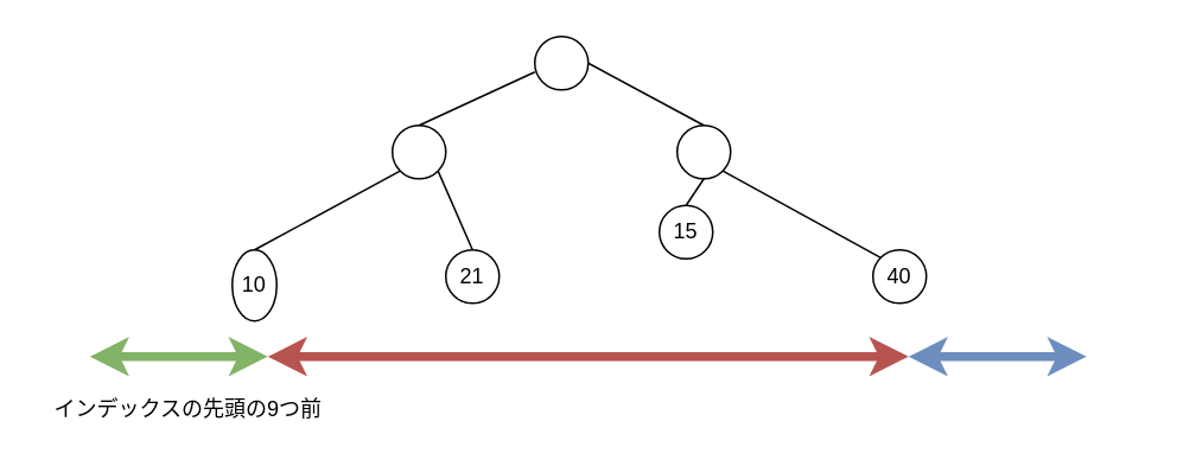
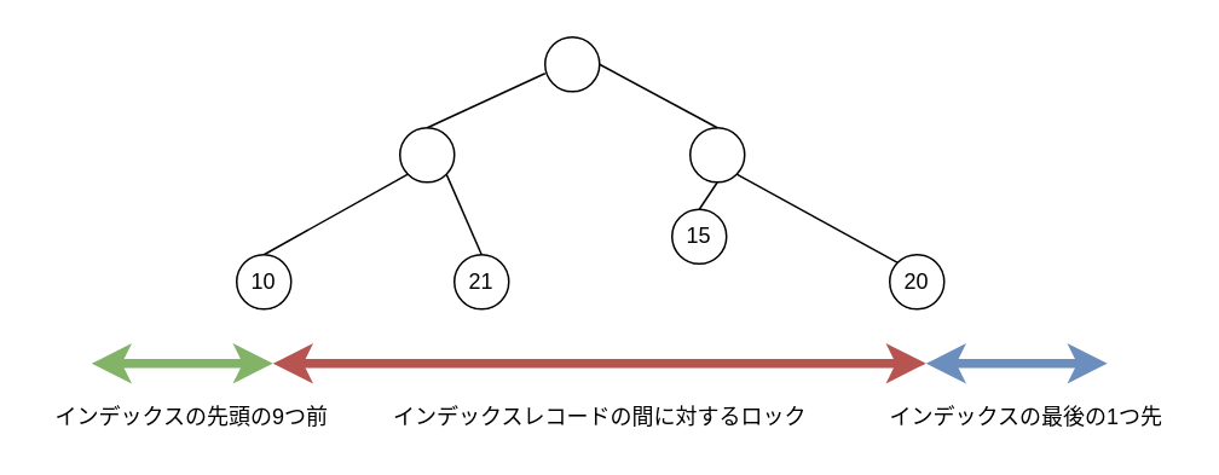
  <mxCell id="0" />
  <mxCell id="1" parent="0" />
  <mxCell id="2" value="" style="ellipse;whiteSpace=wrap;html=1;aspect=fixed;" parent="1" vertex="1"><mxGeometry x="300" y="20" width="30" height="30" as="geometry" /></mxCell>
  <mxCell id="3" style="rounded=0;orthogonalLoop=1;jettySize=auto;html=1;exitX=0;exitY=1;exitDx=0;exitDy=0;entryX=0.5;entryY=0;entryDx=0;entryDy=0;endArrow=none;endFill=0;" parent="1" source="5" target="12" edge="1"><mxGeometry relative="1" as="geometry" /></mxCell>
  <mxCell id="4" style="edgeStyle=none;rounded=0;orthogonalLoop=1;jettySize=auto;html=1;exitX=1;exitY=1;exitDx=0;exitDy=0;entryX=0.5;entryY=0;entryDx=0;entryDy=0;endArrow=none;endFill=0;" parent="1" source="5" target="9" edge="1"><mxGeometry relative="1" as="geometry" /></mxCell>
  <mxCell id="5" value="" style="ellipse;whiteSpace=wrap;html=1;aspect=fixed;" parent="1" vertex="1"><mxGeometry x="220" y="70" width="30" height="30" as="geometry" /></mxCell>
  <mxCell id="6" style="edgeStyle=none;rounded=0;orthogonalLoop=1;jettySize=auto;html=1;exitX=0.5;exitY=1;exitDx=0;exitDy=0;entryX=0.5;entryY=0;entryDx=0;entryDy=0;endArrow=none;endFill=0;" parent="1" source="8" target="10" edge="1"><mxGeometry relative="1" as="geometry" /></mxCell>
  <mxCell id="7" style="edgeStyle=none;rounded=0;orthogonalLoop=1;jettySize=auto;html=1;exitX=1;exitY=1;exitDx=0;exitDy=0;entryX=0;entryY=0;entryDx=0;entryDy=0;endArrow=none;endFill=0;" parent="1" source="8" target="11" edge="1"><mxGeometry relative="1" as="geometry" /></mxCell>
  <mxCell id="8" value="" style="ellipse;whiteSpace=wrap;html=1;aspect=fixed;" parent="1" vertex="1"><mxGeometry x="380" y="70" width="30" height="30" as="geometry" /></mxCell>
  <mxCell id="9" value="21" style="ellipse;whiteSpace=wrap;html=1;aspect=fixed;" parent="1" vertex="1"><mxGeometry x="250" y="140" width="30" height="30" as="geometry" /></mxCell>
  <mxCell id="10" value="15" style="ellipse;whiteSpace=wrap;html=1;aspect=fixed;" parent="1" vertex="1"><mxGeometry x="370" y="115" width="30" height="30" as="geometry" /></mxCell>
- <mxCell id="11" value="40" style="ellipse;whiteSpace=wrap;html=1;aspect=fixed;" parent="1" vertex="1"><mxGeometry x="490" y="140" width="30" height="30" as="geometry" /></mxCell>
- <mxCell id="12" value="10" style="ellipse;whiteSpace=wrap;html=1;aspect=fixed;" parent="1" vertex="1"><mxGeometry x="130" y="140" width="25" height="40" as="geometry" /></mxCell>
+ <mxCell id="11" value="20" style="ellipse;whiteSpace=wrap;html=1;aspect=fixed;" parent="1" vertex="1"><mxGeometry x="490" y="140" width="30" height="30" as="geometry" /></mxCell>
+ <mxCell id="12" value="10" style="ellipse;whiteSpace=wrap;html=1;aspect=fixed;" parent="1" vertex="1"><mxGeometry x="130" y="140" width="30" height="30" as="geometry" /></mxCell>
  <mxCell id="13" value="" style="endArrow=none;html=1;exitX=0.5;exitY=0;exitDx=0;exitDy=0;" parent="1" source="5" edge="1"><mxGeometry width="50" height="50" relative="1" as="geometry"><mxPoint x="250" y="70" as="sourcePoint" /><mxPoint x="300" y="40" as="targetPoint" /></mxGeometry></mxCell>
  <mxCell id="14" value="" style="endArrow=none;html=1;entryX=1;entryY=0.5;entryDx=0;entryDy=0;exitX=0.5;exitY=0;exitDx=0;exitDy=0;" parent="1" source="8" target="2" edge="1"><mxGeometry width="50" height="50" relative="1" as="geometry"><mxPoint x="245" y="70" as="sourcePoint" /><mxPoint x="310" y="50" as="targetPoint" /></mxGeometry></mxCell>
  <mxCell id="15" value="" style="endArrow=classic;startArrow=classic;html=1;fillColor=#f8cecc;strokeColor=#b85450;strokeWidth=5;fontColor=#000000;" parent="1" edge="1"><mxGeometry width="50" height="50" relative="1" as="geometry"><mxPoint x="150" y="200" as="sourcePoint" /><mxPoint x="510" y="200" as="targetPoint" /></mxGeometry></mxCell>
  <mxCell id="16" value="" style="endArrow=classic;startArrow=classic;html=1;fillColor=#d5e8d4;strokeColor=#82b366;strokeWidth=5;fontColor=#000000;" parent="1" edge="1"><mxGeometry width="50" height="50" relative="1" as="geometry"><mxPoint x="50" y="200" as="sourcePoint" /><mxPoint x="150" y="200" as="targetPoint" /></mxGeometry></mxCell>
  <mxCell id="17" value="" style="endArrow=classic;startArrow=classic;html=1;fillColor=#dae8fc;strokeColor=#6c8ebf;strokeWidth=5;fontColor=#000000;" parent="1" edge="1"><mxGeometry width="50" height="50" relative="1" as="geometry"><mxPoint x="510" y="200" as="sourcePoint" /><mxPoint x="610" y="200" as="targetPoint" /></mxGeometry></mxCell>
+ <mxCell id="18" value="インデックスレコードの間に対するロック" style="text;html=1;align=center;verticalAlign=middle;resizable=0;points=[];autosize=1;fontColor=#000000;" parent="1" vertex="1"><mxGeometry x="210" y="220" width="240" height="20" as="geometry" /></mxCell>
  <mxCell id="19" value="インデックスの先頭の9つ前" style="text;html=1;align=center;verticalAlign=middle;resizable=0;points=[];autosize=1;fontColor=#000000;" parent="1" vertex="1"><mxGeometry x="20" y="220" width="170" height="20" as="geometry" /></mxCell>
+ <mxCell id="20" value="インデックスの最後の1つ先" style="text;html=1;align=center;verticalAlign=middle;resizable=0;points=[];autosize=1;fontColor=#000000;" parent="1" vertex="1"><mxGeometry x="480" y="220" width="170" height="20" as="geometry" /></mxCell>
